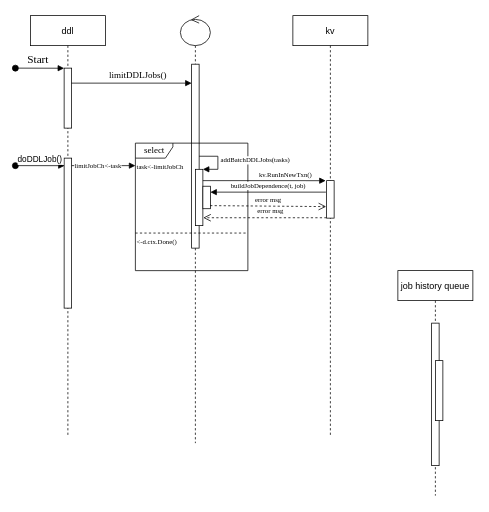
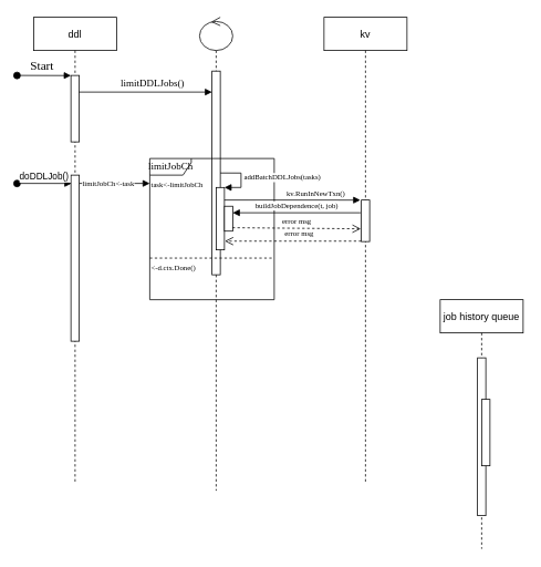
  <mxCell id="0" />
  <mxCell id="1" parent="0" />
  <mxCell id="2" value="ddl" style="shape=umlLifeline;perimeter=lifelinePerimeter;container=1;collapsible=0;recursiveResize=0;rounded=0;shadow=0;strokeWidth=1;" parent="1" vertex="1"><mxGeometry x="40" y="20" width="100" height="560" as="geometry" /></mxCell>
  <mxCell id="3" value="" style="points=[];perimeter=orthogonalPerimeter;rounded=0;shadow=0;strokeWidth=1;" parent="2" vertex="1"><mxGeometry x="45" y="70" width="10" height="80" as="geometry" /></mxCell>
  <mxCell id="4" value="" style="points=[];perimeter=orthogonalPerimeter;rounded=0;shadow=0;strokeWidth=1;" vertex="1" parent="2"><mxGeometry x="45" y="190" width="10" height="200" as="geometry" /></mxCell>
  <mxCell id="5" value="job history queue" style="shape=umlLifeline;perimeter=lifelinePerimeter;container=1;collapsible=0;recursiveResize=0;rounded=0;shadow=0;strokeWidth=1;" vertex="1" parent="1"><mxGeometry x="530" y="360" width="100" height="300" as="geometry" /></mxCell>
  <mxCell id="6" value="" style="points=[];perimeter=orthogonalPerimeter;rounded=0;shadow=0;strokeWidth=1;" vertex="1" parent="5"><mxGeometry x="45" y="70" width="10" height="190" as="geometry" /></mxCell>
  <mxCell id="7" value="" style="points=[];perimeter=orthogonalPerimeter;rounded=0;shadow=0;strokeWidth=1;" vertex="1" parent="5"><mxGeometry x="50" y="120" width="10" height="80" as="geometry" /></mxCell>
  <mxCell id="8" value="" style="shape=umlLifeline;participant=umlControl;perimeter=lifelinePerimeter;whiteSpace=wrap;html=1;container=1;collapsible=0;recursiveResize=0;verticalAlign=top;spacingTop=36;outlineConnect=0;labelBackgroundColor=none;fontFamily=Times New Roman;" vertex="1" parent="1"><mxGeometry x="240" y="20" width="40" height="570" as="geometry" /></mxCell>
  <mxCell id="9" value="" style="points=[];perimeter=orthogonalPerimeter;rounded=0;shadow=0;strokeWidth=1;" vertex="1" parent="8"><mxGeometry x="15" y="64.76" width="10" height="245.24" as="geometry" /></mxCell>
  <mxCell id="10" value="Start" style="html=1;verticalAlign=bottom;startArrow=oval;startFill=1;endArrow=block;startSize=8;fontFamily=Times New Roman;fontSize=15;entryX=0;entryY=0.002;entryDx=0;entryDy=0;entryPerimeter=0;" edge="1" parent="1" target="3"><mxGeometry x="-0.077" width="60" relative="1" as="geometry"><mxPoint x="20" y="90" as="sourcePoint" /><mxPoint x="80" y="90" as="targetPoint" /><mxPoint as="offset" /></mxGeometry></mxCell>
  <mxCell id="11" value="doDDLJob()" style="verticalAlign=bottom;startArrow=oval;endArrow=block;startSize=8;shadow=0;strokeWidth=1;entryX=0.072;entryY=0.053;entryDx=0;entryDy=0;entryPerimeter=0;" edge="1" parent="1"><mxGeometry relative="1" as="geometry"><mxPoint x="20" y="220" as="sourcePoint" /><mxPoint x="85.72" y="220.07" as="targetPoint" /></mxGeometry></mxCell>
  <mxCell id="12" value="&lt;font style=&quot;font-size: 12px&quot;&gt;limitDDLJobs()&lt;/font&gt;" style="html=1;verticalAlign=bottom;endArrow=block;fontFamily=Times New Roman;fontSize=15;exitX=0.967;exitY=0.25;exitDx=0;exitDy=0;exitPerimeter=0;" edge="1" parent="1" source="3" target="9"><mxGeometry x="0.093" width="80" relative="1" as="geometry"><mxPoint x="100" y="110" as="sourcePoint" /><mxPoint x="210" y="110" as="targetPoint" /><mxPoint as="offset" /></mxGeometry></mxCell>
  <mxCell id="13" value="&lt;font style=&quot;font-size: 9px&quot;&gt;limitJobCh&amp;lt;-task&lt;/font&gt;" style="html=1;verticalAlign=bottom;endArrow=block;fontFamily=Times New Roman;fontSize=15;entryX=0;entryY=0.5;entryDx=0;entryDy=0;exitX=1.015;exitY=0.05;exitDx=0;exitDy=0;exitPerimeter=0;" edge="1" parent="1" source="4" target="15"><mxGeometry x="-0.179" y="-10" width="80" relative="1" as="geometry"><mxPoint x="110" y="220" as="sourcePoint" /><mxPoint x="148" y="230" as="targetPoint" /><mxPoint as="offset" /></mxGeometry></mxCell>
- <mxCell id="14" value="select" style="shape=umlFrame;tabWidth=110;tabHeight=30;tabPosition=left;html=1;boundedLbl=1;labelInHeader=1;width=50;height=20;fontFamily=Times New Roman;" vertex="1" parent="1"><mxGeometry x="180" y="190" width="150" height="170" as="geometry" /></mxCell>
+ <mxCell id="14" value="limitJobCh" style="shape=umlFrame;tabWidth=110;tabHeight=30;tabPosition=left;html=1;boundedLbl=1;labelInHeader=1;width=50;height=20;fontFamily=Times New Roman;" vertex="1" parent="1"><mxGeometry x="180" y="190" width="150" height="170" as="geometry" /></mxCell>
  <mxCell id="15" value="task&lt;-limitJobCh" style="text;fontSize=9;fontFamily=Times New Roman;" vertex="1" parent="14"><mxGeometry width="70" height="20" relative="1" as="geometry"><mxPoint y="20" as="offset" /></mxGeometry></mxCell>
  <mxCell id="16" value="" style="line;strokeWidth=1;dashed=1;labelPosition=center;verticalLabelPosition=bottom;align=left;verticalAlign=top;spacingLeft=20;spacingTop=15;fontSize=9;" vertex="1" parent="14"><mxGeometry y="102.45" width="150" height="34.915" as="geometry" /></mxCell>
  <mxCell id="17" value="&lt;-d.ctx.Done()" style="text;fontSize=9;fontFamily=Times New Roman;" vertex="1" parent="14"><mxGeometry y="119.903" width="70" height="17.457" as="geometry" /></mxCell>
  <mxCell id="18" value="" style="html=1;points=[];perimeter=orthogonalPerimeter;labelBackgroundColor=none;fontFamily=Times New Roman;fontSize=9;" vertex="1" parent="14"><mxGeometry x="80" y="34.92" width="10" height="75.08" as="geometry" /></mxCell>
  <mxCell id="19" value="addBatchDDLJobs(tasks)" style="edgeStyle=orthogonalEdgeStyle;html=1;align=left;spacingLeft=2;endArrow=block;rounded=0;entryX=1;entryY=0;fontFamily=Times New Roman;fontSize=9;" edge="1" target="18" parent="14"><mxGeometry relative="1" as="geometry"><mxPoint x="85" y="17.457" as="sourcePoint" /><Array as="points"><mxPoint x="110" y="17.457" /></Array></mxGeometry></mxCell>
  <mxCell id="20" value="kv.RunInNewTxn()" style="html=1;verticalAlign=bottom;endArrow=block;fontFamily=Times New Roman;fontSize=9;entryX=-0.124;entryY=0.002;entryDx=0;entryDy=0;entryPerimeter=0;" edge="1" parent="14" target="23"><mxGeometry x="0.343" width="80" relative="1" as="geometry"><mxPoint x="90" y="50" as="sourcePoint" /><mxPoint x="170" y="50" as="targetPoint" /><mxPoint as="offset" /></mxGeometry></mxCell>
  <mxCell id="21" value="" style="html=1;points=[];perimeter=orthogonalPerimeter;labelBackgroundColor=none;fontFamily=Times New Roman;fontSize=9;" vertex="1" parent="14"><mxGeometry x="90" y="57.46" width="10" height="30" as="geometry" /></mxCell>
  <mxCell id="22" value="kv" style="shape=umlLifeline;perimeter=lifelinePerimeter;container=1;collapsible=0;recursiveResize=0;rounded=0;shadow=0;strokeWidth=1;" vertex="1" parent="1"><mxGeometry x="390" y="20" width="100" height="560" as="geometry" /></mxCell>
  <mxCell id="23" value="" style="points=[];perimeter=orthogonalPerimeter;rounded=0;shadow=0;strokeWidth=1;" vertex="1" parent="22"><mxGeometry x="45" y="220" width="10" height="50" as="geometry" /></mxCell>
  <mxCell id="24" value="error msg" style="html=1;verticalAlign=bottom;endArrow=open;dashed=1;endSize=8;fontFamily=Times New Roman;fontSize=9;entryX=1.049;entryY=0.86;entryDx=0;entryDy=0;entryPerimeter=0;exitX=-0.009;exitY=0.99;exitDx=0;exitDy=0;exitPerimeter=0;" edge="1" parent="1" source="23" target="18"><mxGeometry x="-0.089" relative="1" as="geometry"><mxPoint x="430" y="289" as="sourcePoint" /><mxPoint x="345" y="270" as="targetPoint" /><mxPoint as="offset" /></mxGeometry></mxCell>
  <mxCell id="25" value="buildJobDependence(t, job)" style="html=1;verticalAlign=bottom;endArrow=block;fontFamily=Times New Roman;fontSize=9;exitX=-0.1;exitY=0.307;exitDx=0;exitDy=0;exitPerimeter=0;" edge="1" parent="1" source="23" target="21"><mxGeometry width="80" relative="1" as="geometry"><mxPoint x="220" y="230" as="sourcePoint" /><mxPoint x="300" y="230" as="targetPoint" /></mxGeometry></mxCell>
  <mxCell id="26" value="error msg" style="html=1;verticalAlign=bottom;endArrow=open;dashed=1;endSize=8;fontFamily=Times New Roman;fontSize=9;exitX=0.967;exitY=0.862;exitDx=0;exitDy=0;exitPerimeter=0;entryX=-0.067;entryY=0.693;entryDx=0;entryDy=0;entryPerimeter=0;" edge="1" parent="1" source="21" target="23"><mxGeometry relative="1" as="geometry"><mxPoint x="300" y="220" as="sourcePoint" /><mxPoint x="220" y="220" as="targetPoint" /></mxGeometry></mxCell>
